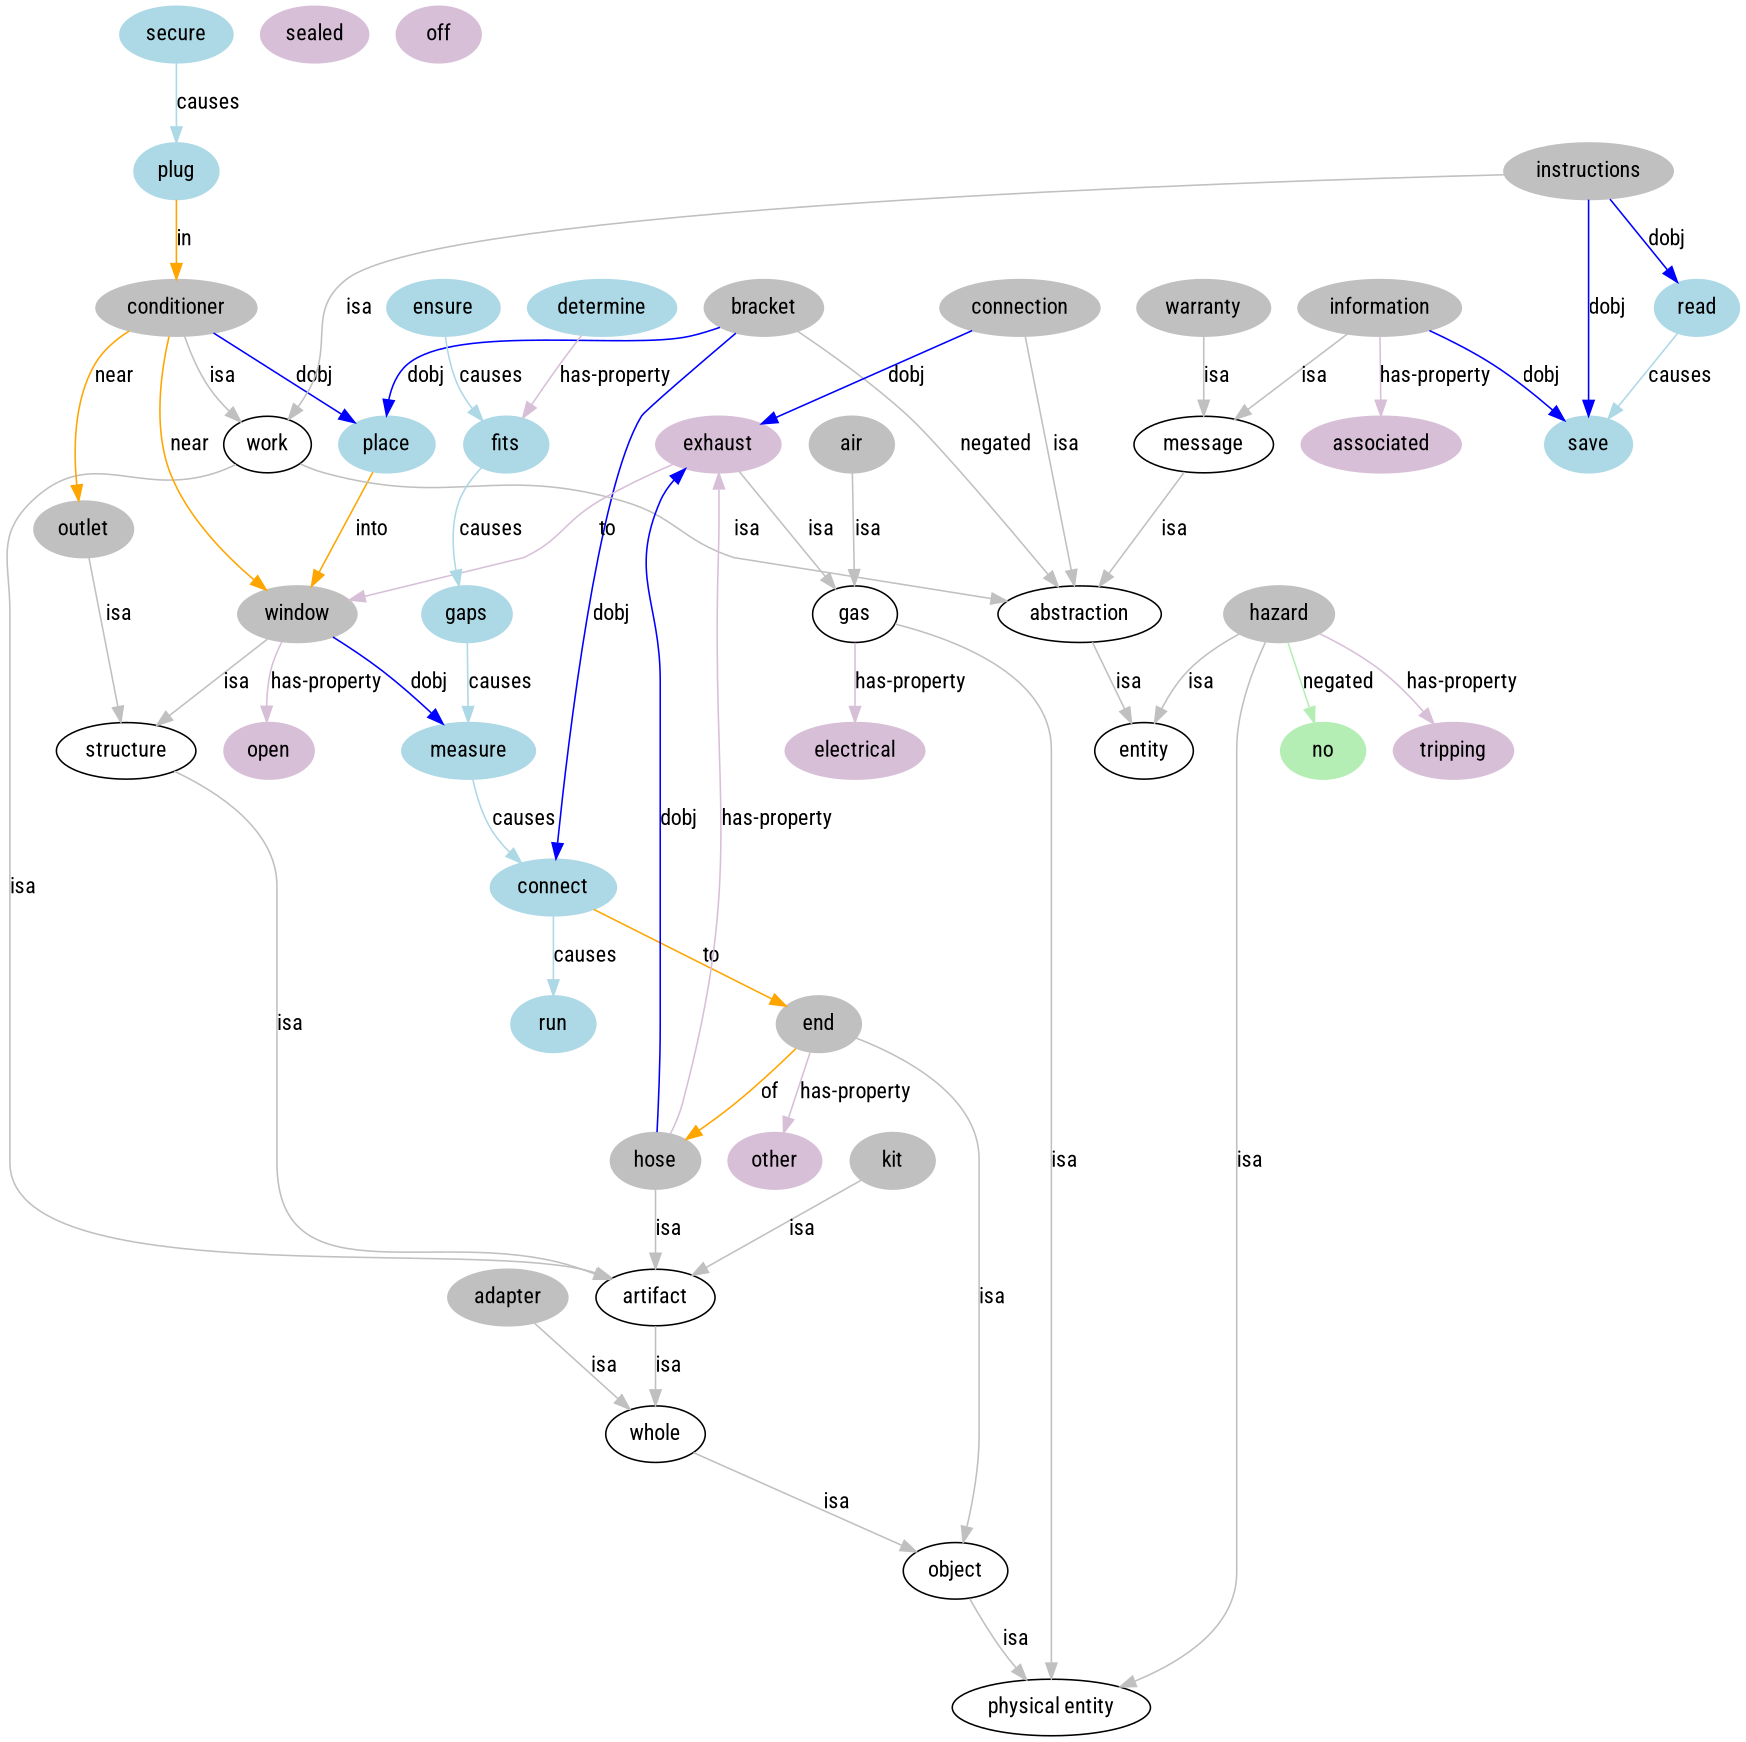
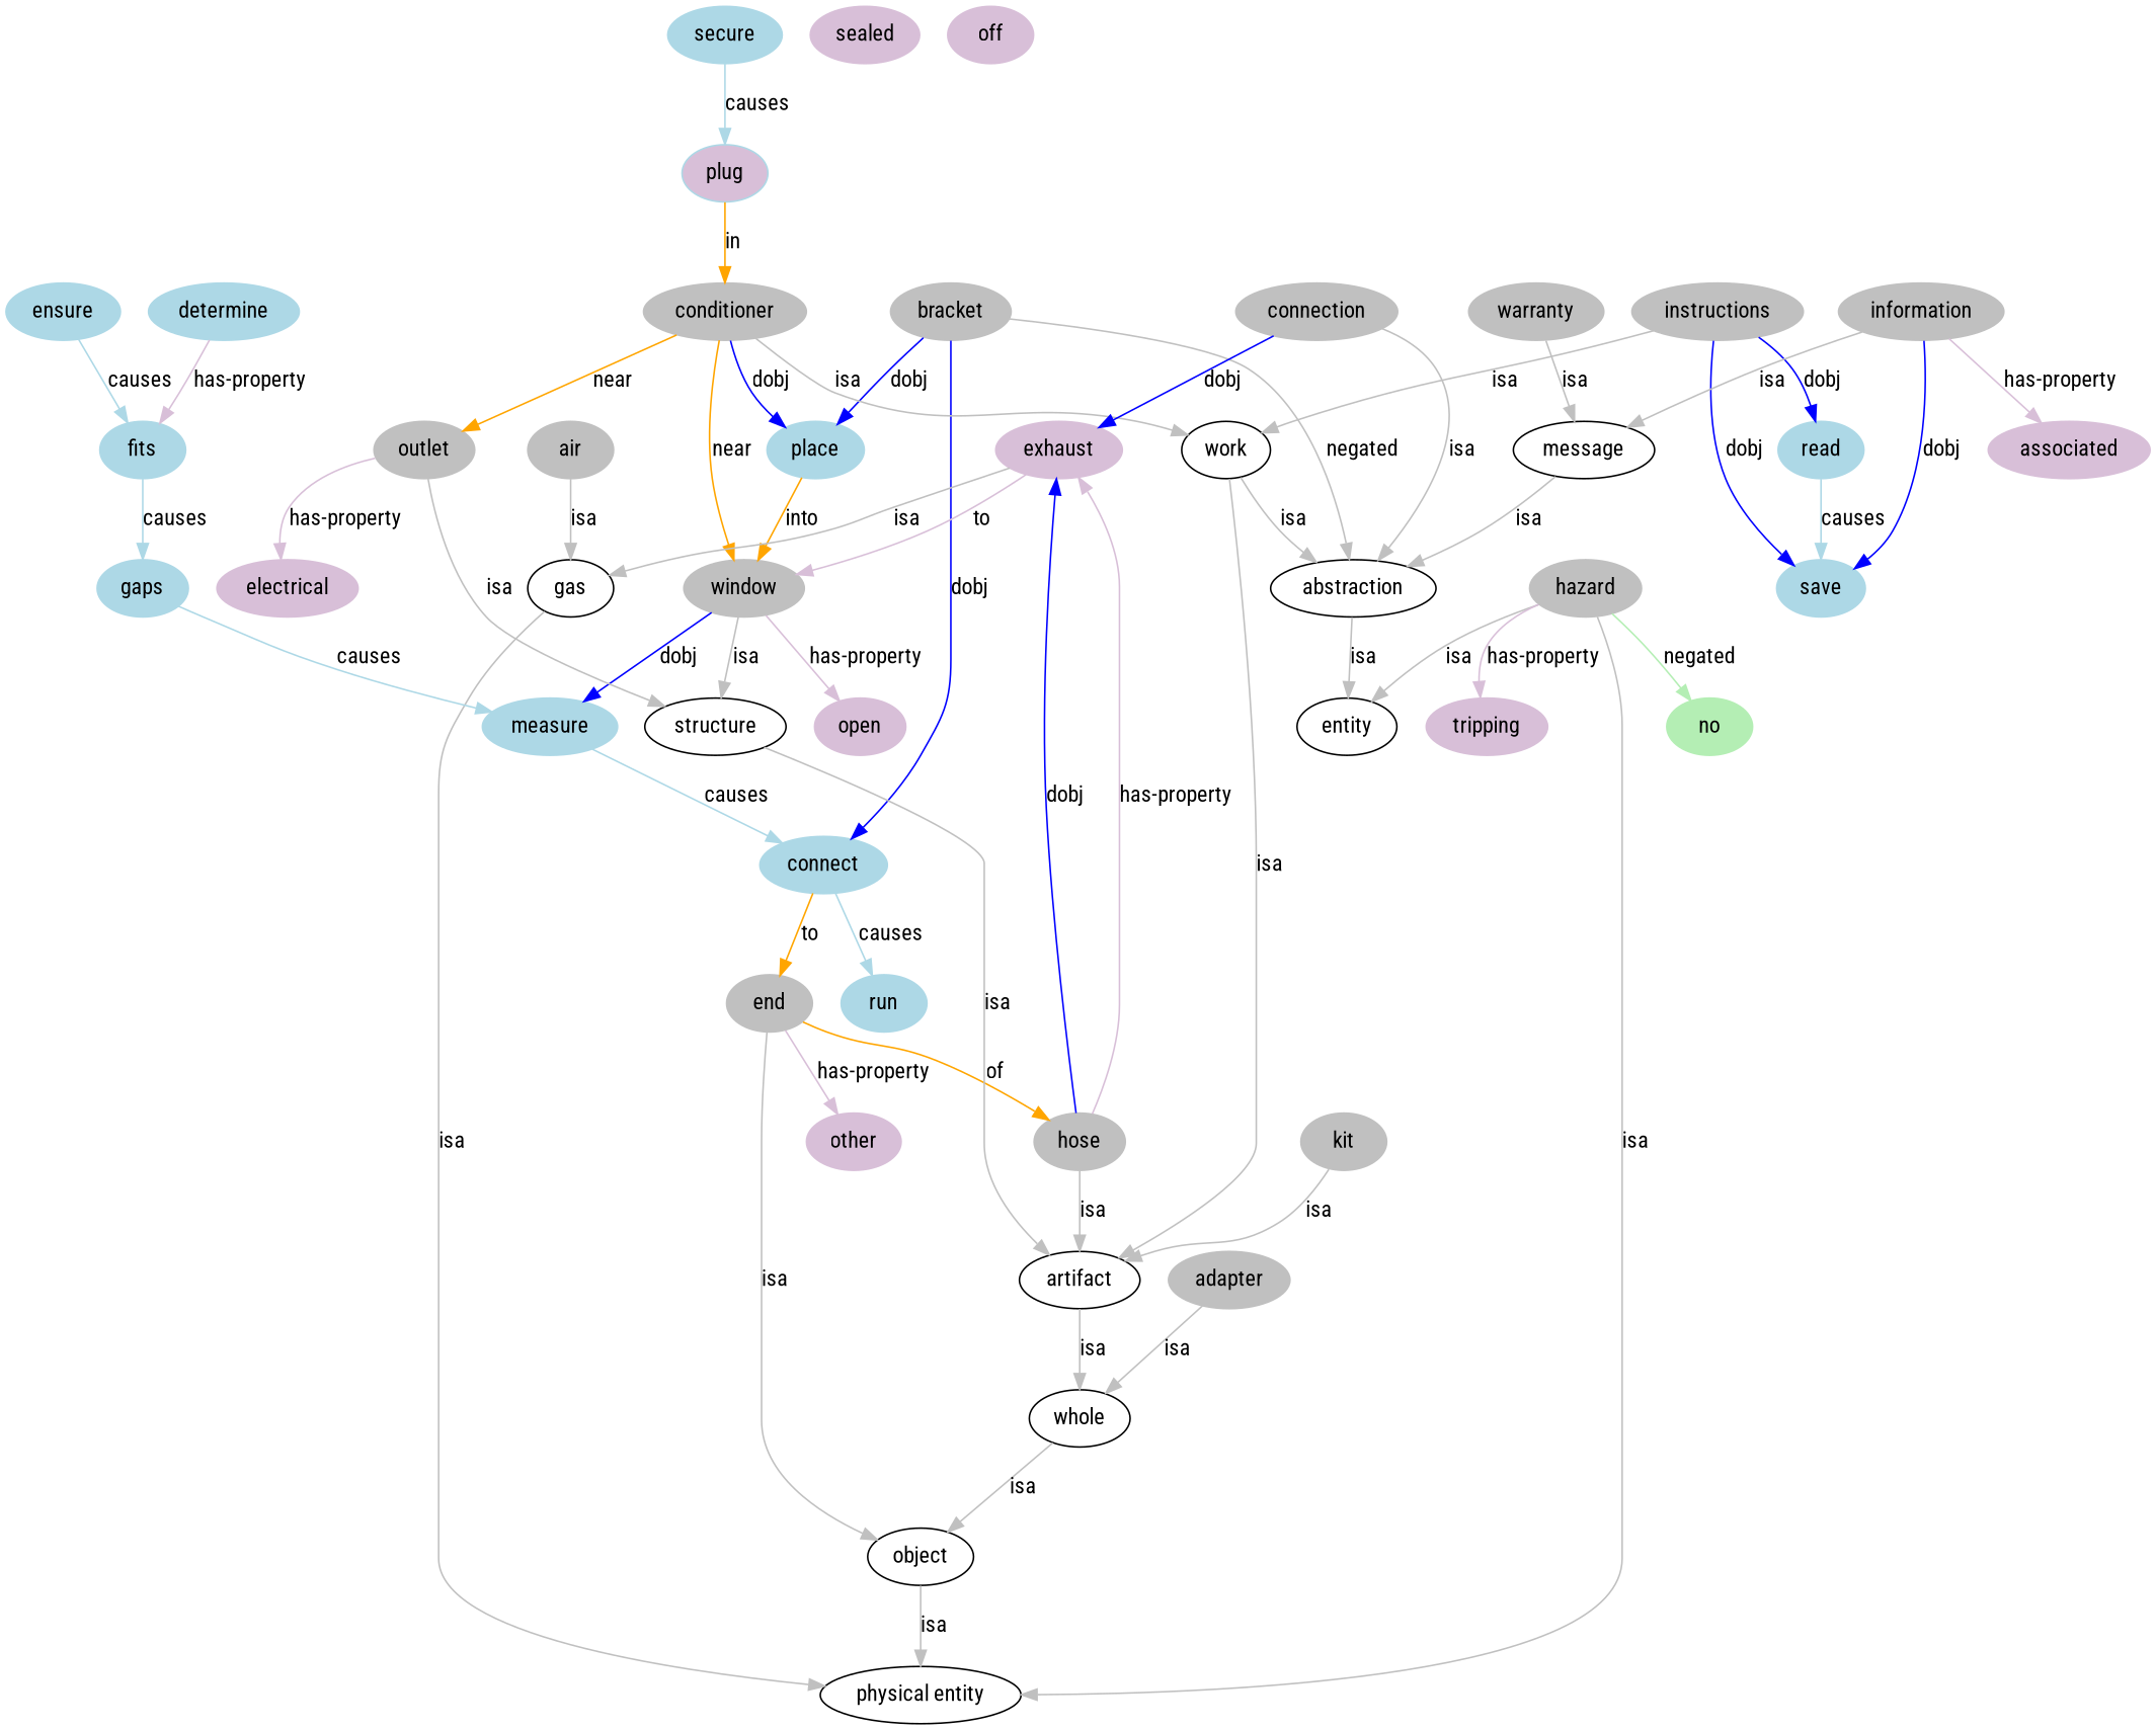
  digraph {
    fontname="Roboto Condensed"
    node [fontname="Roboto Condensed" color=grey style=filled]
    edge [color=grey fontname="Roboto Condensed"]
    whole [color="" style=""]
    adapter
    object [color="" style=""]
    "physical entity" [color="" style=""]
    gas [color="" style=""]
    entity [color="" style=""]
    abstraction [color="" style=""]
    bracket
    connect [color=lightblue]
    place [color=lightblue]
    end
    run [color=lightblue]
    window
    work [color="" style=""]
    artifact [color="" style=""]
    conditioner
    outlet
    structure [color="" style=""]
    electrical [color=thistle]
    measure [color=lightblue]
    open [color=thistle]
    connection
    exhaust [color=thistle]
    hose
    other [color=thistle]
    hazard
    no [color=darkseagreen2]
    tripping [color=thistle]
    message [color="" style=""]
    instructions
    read [color=lightblue]
    save [color=lightblue]
    kit
    warranty
    information
    associated [color=thistle]
    air
    ensure [color=lightblue]
    fits [color=lightblue]
    gaps [color=lightblue]
    secure [color=lightblue]
-   plug [color=lightblue]
+   plug [color=lightblue fillcolor=thistle]
    determine [color=lightblue]
    sealed [color=thistle]
    off [color=thistle]
    whole -> object [label=isa]
    adapter -> whole [label=isa]
    object -> "physical entity" [label=isa]
    gas -> "physical entity" [label=isa]
    abstraction -> entity [label=isa]
    bracket -> abstraction [label=negated]
    bracket -> connect [color=blue label=dobj]
    bracket -> place [color=blue label=dobj]
    connect -> end [color=orange label=to]
    connect -> run [color=lightblue label=causes]
    place -> window [color=orange label=into]
    end -> object [label=isa]
    end -> hose [color=orange label=of]
    end -> other [color=thistle label="has-property"]
    window -> structure [label=isa]
    window -> measure [color=blue label=dobj]
    window -> open [color=thistle label="has-property"]
    work -> abstraction [label=isa]
    work -> artifact [label=isa]
    artifact -> whole [label=isa]
    conditioner -> place [color=blue label=dobj]
    conditioner -> window [color=orange label=near]
    conditioner -> work [label=isa]
    conditioner -> outlet [color=orange label=near]
    outlet -> structure [label=isa]
-   gas -> electrical [color=thistle label="has-property"]
+   outlet -> electrical [color=thistle label="has-property"]
    structure -> artifact [label=isa]
    measure -> connect [color=lightblue label=causes]
    connection -> abstraction [label=isa]
    connection -> exhaust [color=blue label=dobj]
    exhaust -> gas [label=isa]
    exhaust -> window [color=thistle label=to]
    hose -> artifact [label=isa]
    hose -> exhaust [color=blue label=dobj]
    hose -> exhaust [color=thistle label="has-property"]
    hazard -> "physical entity" [label=isa]
    hazard -> entity [label=isa]
    hazard -> no [color=darkseagreen2 label=negated]
    hazard -> tripping [color=thistle label="has-property"]
    message -> abstraction [label=isa]
    instructions -> work [label=isa]
    instructions -> read [color=blue label=dobj]
    instructions -> save [color=blue label=dobj]
    read -> save [color=lightblue label=causes]
    kit -> artifact [label=isa]
    warranty -> message [label=isa]
    information -> message [label=isa]
    information -> save [color=blue label=dobj]
    information -> associated [color=thistle label="has-property"]
    air -> gas [label=isa]
    ensure -> fits [color=lightblue label=causes]
    fits -> gaps [color=lightblue label=causes]
    gaps -> measure [color=lightblue label=causes]
    secure -> plug [color=lightblue label=causes]
    plug -> conditioner [color=orange label=in]
    determine -> fits [color=thistle label="has-property"]
  }
